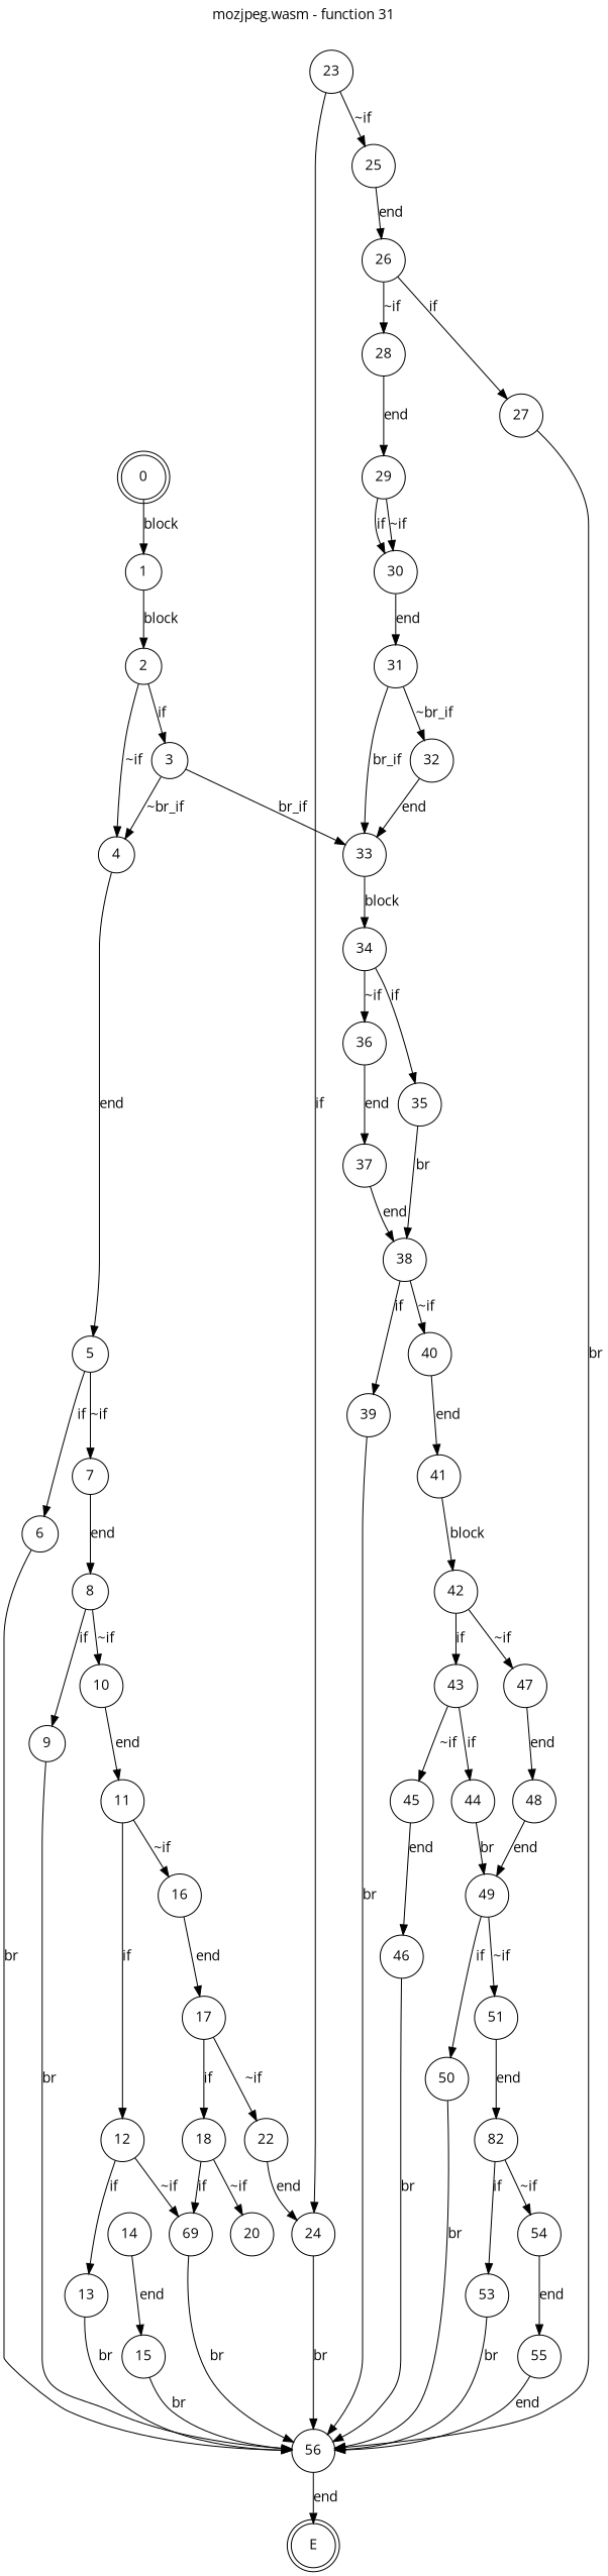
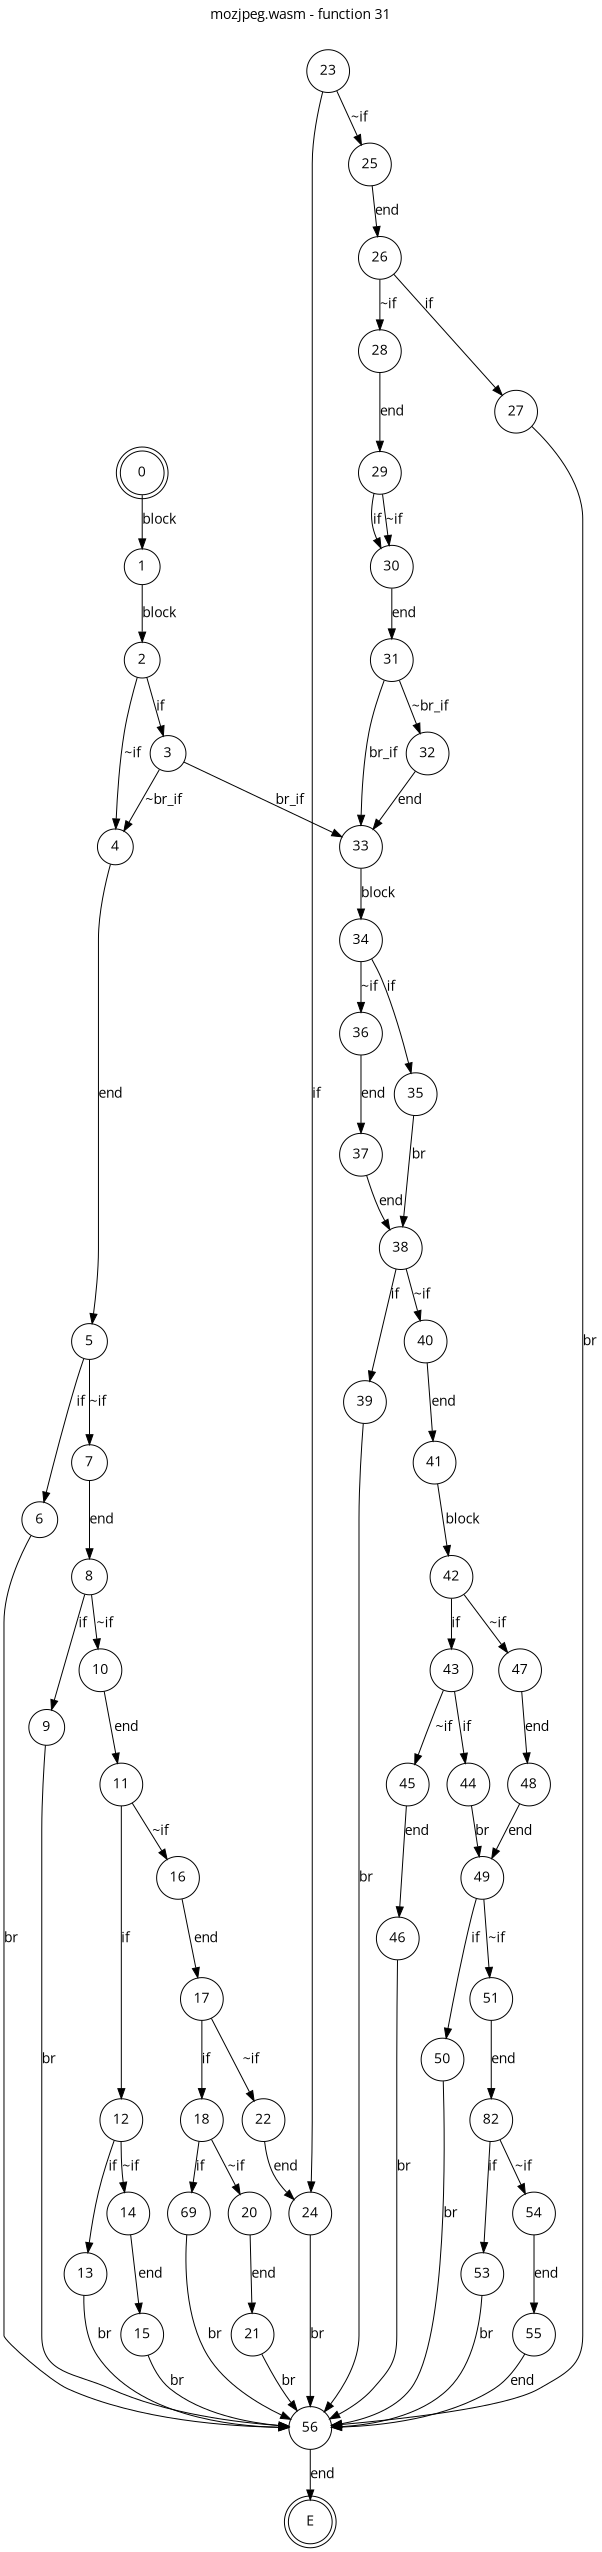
  digraph {
    fontname="Open Sans"
    label="mozjpeg.wasm - function 31"
    labelfontcolor=black
    labelfontname=Helvetica
    labelfontsize=16
    labelloc=t
    node [fontname="Open Sans" shape=circle]
    edge [fontname="Open Sans"]
    0 [shape=doublecircle]
    1
    2
    E [shape=doublecircle]
    3
    4
    33
    5
    34
    6
    7
    35
    36
    56
    8
    9
    10
    11
    12
    16
    13
    14
    17
    15
    18
    22
    n27 [label=69]
    20
    24
+   21
    23
    25
    26
    27
    28
    29
    30
    31
    32
    38
    37
    39
    40
    41
    42
    43
    47
    44
    45
    48
    49
    46
    50
    51
    n55 [label=82]
    53
    54
    55
    0 -> 1 [label=block]
    1 -> 2 [label=block]
    2 -> 3 [label=if]
    2 -> 4 [label="~if"]
    3 -> 4 [label="~br_if"]
    3 -> 33 [label=br_if]
    4 -> 5 [label=end]
    33 -> 34 [label=block]
    5 -> 6 [label=if]
    5 -> 7 [label="~if"]
    34 -> 35 [label=if]
    34 -> 36 [label="~if"]
    6 -> 56 [label=br]
    7 -> 8 [label=end]
    35 -> 38 [label=br]
    36 -> 37 [label=end]
    56 -> E [label=end]
    8 -> 9 [label=if]
    8 -> 10 [label="~if"]
    9 -> 56 [label=br]
    10 -> 11 [label=end]
    11 -> 12 [label=if]
    11 -> 16 [label="~if"]
    12 -> 13 [label=if]
-   12 -> n27 [label="~if"]
+   12 -> 14 [label="~if"]
    16 -> 17 [label=end]
    13 -> 56 [label=br]
    14 -> 15 [label=end]
    17 -> 18 [label=if]
    17 -> 22 [label="~if"]
    15 -> 56 [label=br]
    18 -> n27 [label=if]
    18 -> 20 [label="~if"]
    22 -> 24 [label=end]
    n27 -> 56 [label=br]
+   20 -> 21 [label=end]
    24 -> 56 [label=br]
+   21 -> 56 [label=br]
    23 -> 24 [label=if]
    23 -> 25 [label="~if"]
    25 -> 26 [label=end]
    26 -> 27 [label=if]
    26 -> 28 [label="~if"]
    27 -> 56 [label=br]
    28 -> 29 [label=end]
    29 -> 30 [label=if]
    29 -> 30 [label="~if"]
    30 -> 31 [label=end]
    31 -> 33 [label=br_if]
    31 -> 32 [label="~br_if"]
    32 -> 33 [label=end]
    38 -> 39 [label=if]
    38 -> 40 [label="~if"]
    37 -> 38 [label=end]
    39 -> 56 [label=br]
    40 -> 41 [label=end]
    41 -> 42 [label=block]
    42 -> 43 [label=if]
    42 -> 47 [label="~if"]
    43 -> 44 [label=if]
    43 -> 45 [label="~if"]
    47 -> 48 [label=end]
    44 -> 49 [label=br]
    45 -> 46 [label=end]
    48 -> 49 [label=end]
    49 -> 50 [label=if]
    49 -> 51 [label="~if"]
    46 -> 56 [label=br]
    50 -> 56 [label=br]
    51 -> n55 [label=end]
    n55 -> 53 [label=if]
    n55 -> 54 [label="~if"]
    53 -> 56 [label=br]
    54 -> 55 [label=end]
    55 -> 56 [label=end]
  }
